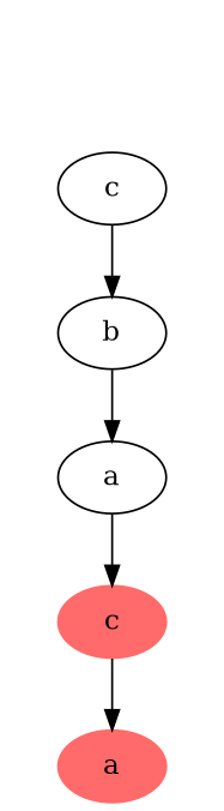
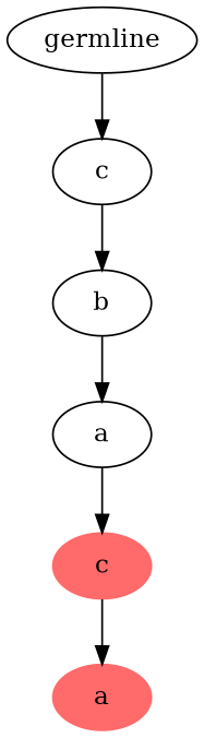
  digraph {
+   n1 [label=germline]
    n2 [label=c]
    n3 [label=b]
    n4 [label=a]
    n5 [color=indianred1 label=c style=filled]
    n6 [color=indianred1 label=a style=filled]
+   n1 -> n2
    n2 -> n3
    n3 -> n4
    n4 -> n5
    n5 -> n6
  }
